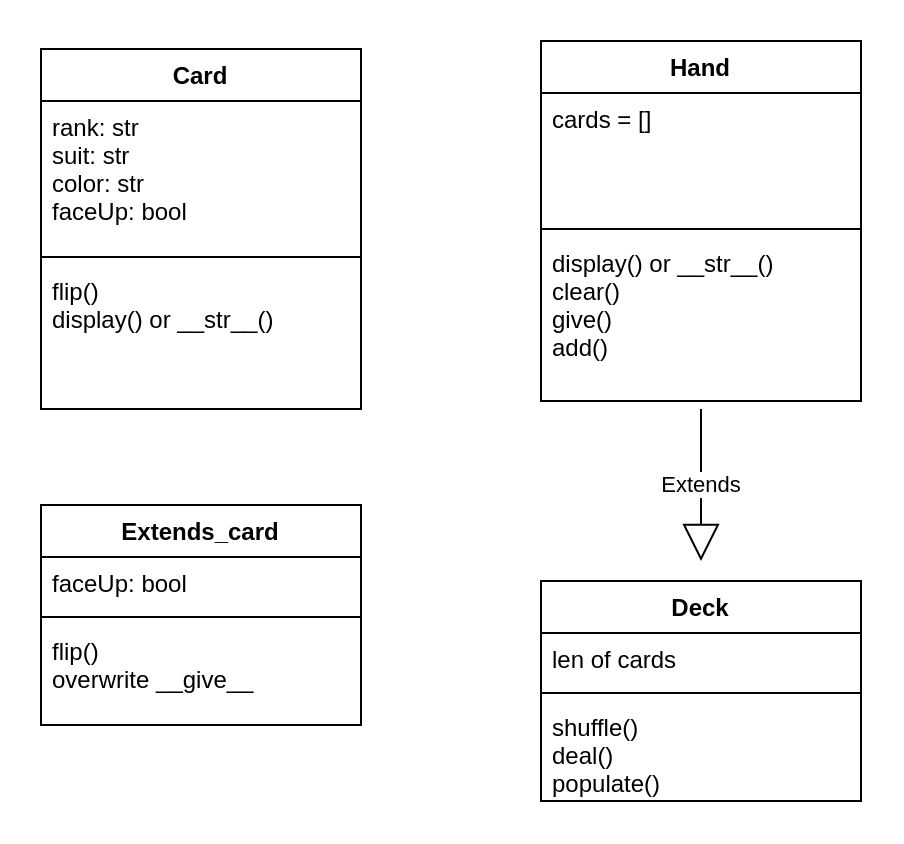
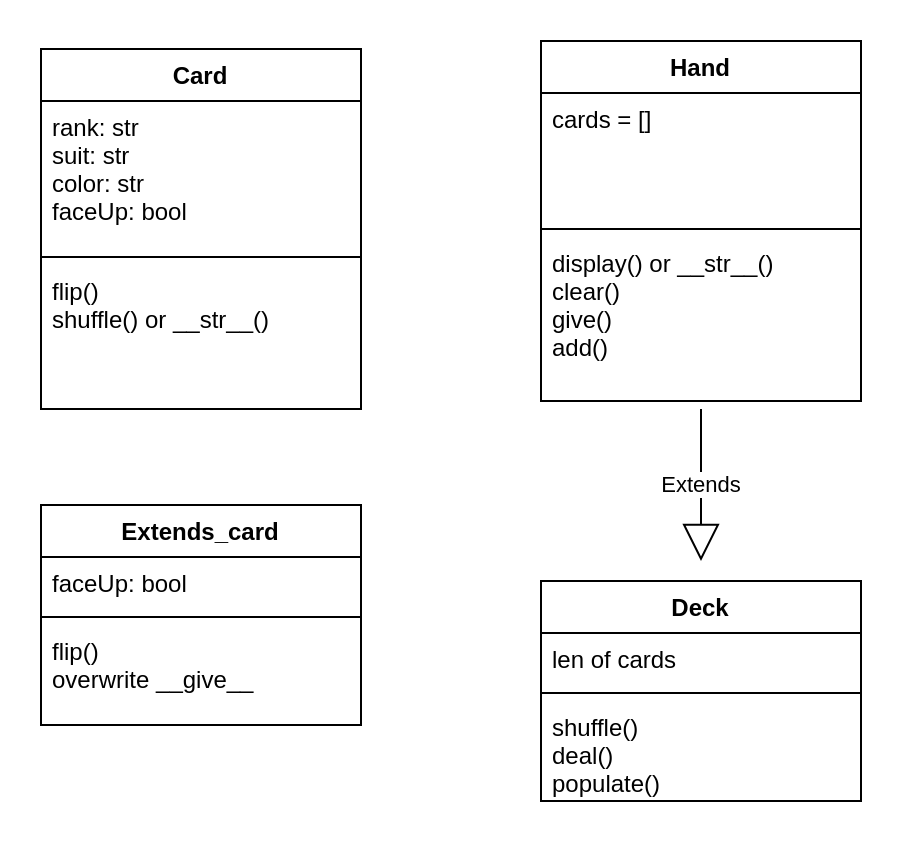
  <mxCell id="0" />
  <mxCell id="1" parent="0" />
  <mxCell id="2" value="Card" style="swimlane;fontStyle=1;align=center;verticalAlign=top;childLayout=stackLayout;horizontal=1;startSize=26;horizontalStack=0;resizeParent=1;resizeParentMax=0;resizeLast=0;collapsible=1;marginBottom=0;" parent="1" vertex="1"><mxGeometry x="20" y="24" width="160" height="180" as="geometry" /></mxCell>
  <mxCell id="3" value="rank: str&#10;suit: str&#10;color: str&#10;faceUp: bool" style="text;strokeColor=none;fillColor=none;align=left;verticalAlign=top;spacingLeft=4;spacingRight=4;overflow=hidden;rotatable=0;points=[[0,0.5],[1,0.5]];portConstraint=eastwest;" parent="2" vertex="1"><mxGeometry y="26" width="160" height="74" as="geometry" /></mxCell>
  <mxCell id="4" value="" style="line;strokeWidth=1;fillColor=none;align=left;verticalAlign=middle;spacingTop=-1;spacingLeft=3;spacingRight=3;rotatable=0;labelPosition=right;points=[];portConstraint=eastwest;" parent="2" vertex="1"><mxGeometry y="100" width="160" height="8" as="geometry" /></mxCell>
- <mxCell id="5" value="flip()&#10;display() or __str__()&#10;" style="text;strokeColor=none;fillColor=none;align=left;verticalAlign=top;spacingLeft=4;spacingRight=4;overflow=hidden;rotatable=0;points=[[0,0.5],[1,0.5]];portConstraint=eastwest;" parent="2" vertex="1"><mxGeometry y="108" width="160" height="72" as="geometry" /></mxCell>
+ <mxCell id="5" value="flip()&#10;shuffle() or __str__()&#10;" style="text;strokeColor=none;fillColor=none;align=left;verticalAlign=top;spacingLeft=4;spacingRight=4;overflow=hidden;rotatable=0;points=[[0,0.5],[1,0.5]];portConstraint=eastwest;" parent="2" vertex="1"><mxGeometry y="108" width="160" height="72" as="geometry" /></mxCell>
  <mxCell id="6" value="Hand" style="swimlane;fontStyle=1;align=center;verticalAlign=top;childLayout=stackLayout;horizontal=1;startSize=26;horizontalStack=0;resizeParent=1;resizeParentMax=0;resizeLast=0;collapsible=1;marginBottom=0;" parent="1" vertex="1"><mxGeometry x="270" y="20" width="160" height="180" as="geometry" /></mxCell>
  <mxCell id="7" value="cards = []&#10;" style="text;strokeColor=none;fillColor=none;align=left;verticalAlign=top;spacingLeft=4;spacingRight=4;overflow=hidden;rotatable=0;points=[[0,0.5],[1,0.5]];portConstraint=eastwest;" parent="6" vertex="1"><mxGeometry y="26" width="160" height="64" as="geometry" /></mxCell>
  <mxCell id="8" value="" style="line;strokeWidth=1;fillColor=none;align=left;verticalAlign=middle;spacingTop=-1;spacingLeft=3;spacingRight=3;rotatable=0;labelPosition=right;points=[];portConstraint=eastwest;" parent="6" vertex="1"><mxGeometry y="90" width="160" height="8" as="geometry" /></mxCell>
  <mxCell id="9" value="display() or __str__()&#10;clear()&#10;give()&#10;add()" style="text;strokeColor=none;fillColor=none;align=left;verticalAlign=top;spacingLeft=4;spacingRight=4;overflow=hidden;rotatable=0;points=[[0,0.5],[1,0.5]];portConstraint=eastwest;" parent="6" vertex="1"><mxGeometry y="98" width="160" height="82" as="geometry" /></mxCell>
  <mxCell id="10" value="Deck" style="swimlane;fontStyle=1;align=center;verticalAlign=top;childLayout=stackLayout;horizontal=1;startSize=26;horizontalStack=0;resizeParent=1;resizeParentMax=0;resizeLast=0;collapsible=1;marginBottom=0;" vertex="1" parent="1"><mxGeometry x="270" y="290" width="160" height="110" as="geometry" /></mxCell>
  <mxCell id="11" value="len of cards" style="text;strokeColor=none;fillColor=none;align=left;verticalAlign=top;spacingLeft=4;spacingRight=4;overflow=hidden;rotatable=0;points=[[0,0.5],[1,0.5]];portConstraint=eastwest;" vertex="1" parent="10"><mxGeometry y="26" width="160" height="26" as="geometry" /></mxCell>
  <mxCell id="12" value="" style="line;strokeWidth=1;fillColor=none;align=left;verticalAlign=middle;spacingTop=-1;spacingLeft=3;spacingRight=3;rotatable=0;labelPosition=right;points=[];portConstraint=eastwest;" vertex="1" parent="10"><mxGeometry y="52" width="160" height="8" as="geometry" /></mxCell>
  <mxCell id="13" value="shuffle()&#10;deal()&#10;populate()" style="text;strokeColor=none;fillColor=none;align=left;verticalAlign=top;spacingLeft=4;spacingRight=4;overflow=hidden;rotatable=0;points=[[0,0.5],[1,0.5]];portConstraint=eastwest;" vertex="1" parent="10"><mxGeometry y="60" width="160" height="50" as="geometry" /></mxCell>
  <mxCell id="14" value="Extends" style="endArrow=block;endSize=16;endFill=0;html=1;" edge="1" parent="1"><mxGeometry width="160" relative="1" as="geometry"><mxPoint x="350" y="204" as="sourcePoint" /><mxPoint x="350" y="280" as="targetPoint" /></mxGeometry></mxCell>
  <mxCell id="15" value="Extends_card" style="swimlane;fontStyle=1;align=center;verticalAlign=top;childLayout=stackLayout;horizontal=1;startSize=26;horizontalStack=0;resizeParent=1;resizeParentMax=0;resizeLast=0;collapsible=1;marginBottom=0;" vertex="1" parent="1"><mxGeometry x="20" y="252" width="160" height="110" as="geometry" /></mxCell>
  <mxCell id="16" value="faceUp: bool" style="text;strokeColor=none;fillColor=none;align=left;verticalAlign=top;spacingLeft=4;spacingRight=4;overflow=hidden;rotatable=0;points=[[0,0.5],[1,0.5]];portConstraint=eastwest;" vertex="1" parent="15"><mxGeometry y="26" width="160" height="26" as="geometry" /></mxCell>
  <mxCell id="17" value="" style="line;strokeWidth=1;fillColor=none;align=left;verticalAlign=middle;spacingTop=-1;spacingLeft=3;spacingRight=3;rotatable=0;labelPosition=right;points=[];portConstraint=eastwest;" vertex="1" parent="15"><mxGeometry y="52" width="160" height="8" as="geometry" /></mxCell>
  <mxCell id="18" value="flip()&#10;overwrite __give__&#10;" style="text;strokeColor=none;fillColor=none;align=left;verticalAlign=top;spacingLeft=4;spacingRight=4;overflow=hidden;rotatable=0;points=[[0,0.5],[1,0.5]];portConstraint=eastwest;" vertex="1" parent="15"><mxGeometry y="60" width="160" height="50" as="geometry" /></mxCell>
